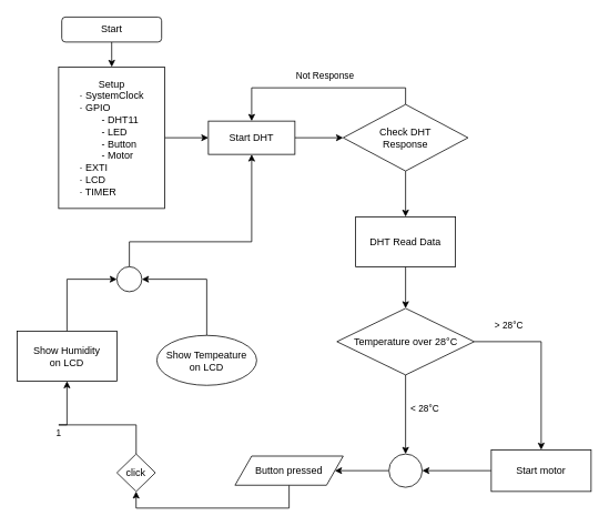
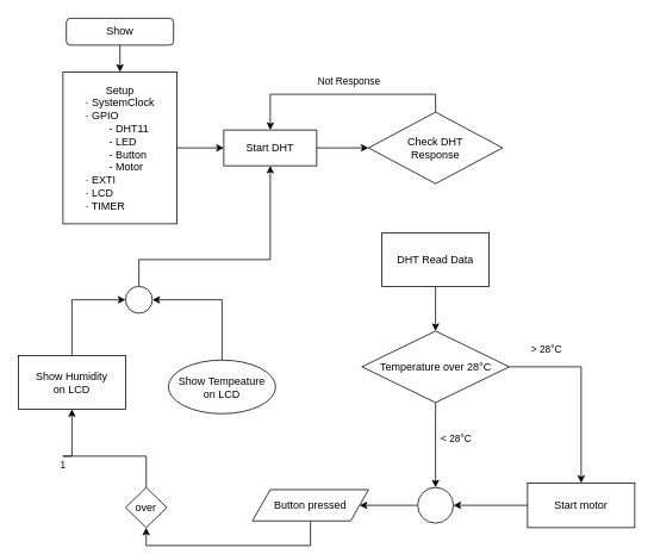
  <mxCell id="0" />
  <mxCell id="1" parent="0" />
  <mxCell id="2" value="" style="edgeStyle=orthogonalEdgeStyle;rounded=0;orthogonalLoop=1;jettySize=auto;html=1;exitX=0.5;exitY=1;exitDx=0;exitDy=0;" edge="1" parent="1" source="5" target="4"><mxGeometry relative="1" as="geometry"><mxPoint x="133.75" y="70" as="sourcePoint" /></mxGeometry></mxCell>
  <mxCell id="3" value="" style="edgeStyle=orthogonalEdgeStyle;rounded=0;orthogonalLoop=1;jettySize=auto;html=1;" edge="1" parent="1" source="4" target="7"><mxGeometry relative="1" as="geometry" /></mxCell>
  <mxCell id="4" value="Setup&lt;br&gt;&lt;div style=&quot;text-align: left;&quot;&gt;&lt;span style=&quot;background-color: initial;&quot;&gt;· SystemClock&lt;/span&gt;&lt;/div&gt;&lt;div style=&quot;text-align: left;&quot;&gt;&lt;span style=&quot;background-color: initial;&quot;&gt;· GPIO&lt;/span&gt;&lt;/div&gt;&lt;div style=&quot;text-align: left;&quot;&gt;&lt;span style=&quot;background-color: initial;&quot;&gt;&lt;span style=&quot;white-space: pre;&quot;&gt;&#09;&lt;/span&gt;- DHT11&lt;br&gt;&lt;/span&gt;&lt;/div&gt;&lt;div style=&quot;text-align: left;&quot;&gt;&lt;span style=&quot;background-color: initial;&quot;&gt;&lt;span style=&quot;white-space: pre;&quot;&gt;&#09;&lt;/span&gt;- LED&lt;br&gt;&lt;/span&gt;&lt;/div&gt;&lt;div style=&quot;text-align: left;&quot;&gt;&lt;span style=&quot;background-color: initial;&quot;&gt;&lt;span style=&quot;white-space: pre;&quot;&gt;&#09;&lt;/span&gt;- Button&lt;br&gt;&lt;/span&gt;&lt;/div&gt;&lt;div style=&quot;text-align: left;&quot;&gt;&lt;span style=&quot;background-color: initial;&quot;&gt;&lt;span style=&quot;white-space: pre;&quot;&gt;&#09;&lt;/span&gt;- Motor&lt;br&gt;&lt;/span&gt;&lt;/div&gt;&lt;div style=&quot;text-align: left;&quot;&gt;&lt;span style=&quot;background-color: initial;&quot;&gt;· EXTI&lt;/span&gt;&lt;/div&gt;&lt;div style=&quot;text-align: left;&quot;&gt;&lt;span style=&quot;background-color: initial;&quot;&gt;· LCD&lt;/span&gt;&lt;/div&gt;&lt;div style=&quot;text-align: left;&quot;&gt;&lt;span style=&quot;background-color: initial;&quot;&gt;· TIMER&lt;/span&gt;&lt;/div&gt;" style="rounded=0;whiteSpace=wrap;html=1;" vertex="1" parent="1"><mxGeometry x="70" y="80" width="127.5" height="170" as="geometry" /></mxCell>
- <mxCell id="5" value="Start" style="rounded=1;whiteSpace=wrap;html=1;" vertex="1" parent="1"><mxGeometry x="73.75" y="20" width="120" height="30" as="geometry" /></mxCell>
+ <mxCell id="5" value="Show" style="rounded=1;whiteSpace=wrap;html=1;" vertex="1" parent="1"><mxGeometry x="73.75" y="20" width="120" height="30" as="geometry" /></mxCell>
  <mxCell id="6" style="edgeStyle=orthogonalEdgeStyle;rounded=0;orthogonalLoop=1;jettySize=auto;html=1;exitX=1;exitY=0.5;exitDx=0;exitDy=0;entryX=0;entryY=0.5;entryDx=0;entryDy=0;" edge="1" parent="1" source="7" target="10"><mxGeometry relative="1" as="geometry" /></mxCell>
  <mxCell id="7" value="Start DHT" style="rounded=0;whiteSpace=wrap;html=1;" vertex="1" parent="1"><mxGeometry x="250" y="145" width="104" height="40" as="geometry" /></mxCell>
  <mxCell id="8" value="Not Response" style="edgeStyle=orthogonalEdgeStyle;rounded=0;orthogonalLoop=1;jettySize=auto;html=1;exitX=0.5;exitY=0;exitDx=0;exitDy=0;entryX=0.5;entryY=0;entryDx=0;entryDy=0;" edge="1" parent="1" source="10" target="7"><mxGeometry x="-0.045" y="-15" relative="1" as="geometry"><mxPoint as="offset" /></mxGeometry></mxCell>
- <mxCell id="9" value="" style="edgeStyle=orthogonalEdgeStyle;rounded=0;orthogonalLoop=1;jettySize=auto;html=1;" edge="1" parent="1" source="10" target="12"><mxGeometry relative="1" as="geometry" /></mxCell>
  <mxCell id="10" value="Check DHT&lt;br&gt;Response" style="rhombus;whiteSpace=wrap;html=1;" vertex="1" parent="1"><mxGeometry x="412" y="125" width="150" height="80" as="geometry" /></mxCell>
  <mxCell id="11" value="" style="edgeStyle=orthogonalEdgeStyle;rounded=0;orthogonalLoop=1;jettySize=auto;html=1;" edge="1" parent="1" source="12" target="15"><mxGeometry relative="1" as="geometry" /></mxCell>
  <mxCell id="12" value="DHT Read Data" style="rounded=0;whiteSpace=wrap;html=1;" vertex="1" parent="1"><mxGeometry x="427" y="260" width="120" height="60" as="geometry" /></mxCell>
  <mxCell id="13" value="&amp;lt; 28°C" style="edgeStyle=orthogonalEdgeStyle;rounded=0;orthogonalLoop=1;jettySize=auto;html=1;" edge="1" parent="1" source="15" target="17"><mxGeometry x="-0.158" y="23" relative="1" as="geometry"><mxPoint as="offset" /></mxGeometry></mxCell>
  <mxCell id="14" value="&amp;gt; 28°C" style="edgeStyle=orthogonalEdgeStyle;rounded=0;orthogonalLoop=1;jettySize=auto;html=1;entryX=0.5;entryY=0;entryDx=0;entryDy=0;" edge="1" parent="1" source="15" target="19"><mxGeometry x="-0.615" y="20" relative="1" as="geometry"><mxPoint as="offset" /></mxGeometry></mxCell>
  <mxCell id="15" value="Temperature over 28°C" style="rhombus;whiteSpace=wrap;html=1;" vertex="1" parent="1"><mxGeometry x="404.5" y="370" width="165" height="80" as="geometry" /></mxCell>
  <mxCell id="16" value="" style="edgeStyle=orthogonalEdgeStyle;rounded=0;orthogonalLoop=1;jettySize=auto;html=1;" edge="1" parent="1" source="17" target="21"><mxGeometry relative="1" as="geometry" /></mxCell>
  <mxCell id="17" value="" style="ellipse;whiteSpace=wrap;html=1;aspect=fixed;" vertex="1" parent="1"><mxGeometry x="467" y="545" width="40" height="40" as="geometry" /></mxCell>
  <mxCell id="18" style="edgeStyle=orthogonalEdgeStyle;rounded=0;orthogonalLoop=1;jettySize=auto;html=1;entryX=1;entryY=0.5;entryDx=0;entryDy=0;" edge="1" parent="1" source="19" target="17"><mxGeometry relative="1" as="geometry" /></mxCell>
  <mxCell id="19" value="Start motor" style="rounded=0;whiteSpace=wrap;html=1;" vertex="1" parent="1"><mxGeometry x="590" y="540" width="120" height="50" as="geometry" /></mxCell>
  <mxCell id="20" style="edgeStyle=orthogonalEdgeStyle;rounded=0;orthogonalLoop=1;jettySize=auto;html=1;exitX=0.5;exitY=1;exitDx=0;exitDy=0;entryX=0.5;entryY=1;entryDx=0;entryDy=0;" edge="1" parent="1" source="21" target="23"><mxGeometry relative="1" as="geometry" /></mxCell>
  <mxCell id="21" value="Button pressed" style="shape=parallelogram;perimeter=parallelogramPerimeter;whiteSpace=wrap;html=1;fixedSize=1;" vertex="1" parent="1"><mxGeometry x="282" y="547.5" width="130" height="35" as="geometry" /></mxCell>
  <mxCell id="22" value="1" style="edgeStyle=orthogonalEdgeStyle;rounded=0;orthogonalLoop=1;jettySize=auto;html=1;entryX=0.5;entryY=1;entryDx=0;entryDy=0;" edge="1" parent="1" source="23" target="27"><mxGeometry x="0.343" y="-10" relative="1" as="geometry"><Array as="points"><mxPoint x="70" y="510" /><mxPoint x="70" y="510" /></Array><mxPoint as="offset" /></mxGeometry></mxCell>
- <mxCell id="23" value="click" style="rhombus;whiteSpace=wrap;html=1;" vertex="1" parent="1"><mxGeometry x="140" y="545" width="46.25" height="45" as="geometry" /></mxCell>
+ <mxCell id="23" value="over" style="rhombus;whiteSpace=wrap;html=1;" vertex="1" parent="1"><mxGeometry x="140" y="545" width="46.25" height="45" as="geometry" /></mxCell>
  <mxCell id="24" style="edgeStyle=orthogonalEdgeStyle;rounded=0;orthogonalLoop=1;jettySize=auto;html=1;entryX=1;entryY=0.5;entryDx=0;entryDy=0;" edge="1" parent="1" source="25" target="29"><mxGeometry relative="1" as="geometry"><Array as="points"><mxPoint x="248" y="335" /></Array></mxGeometry></mxCell>
  <mxCell id="25" value="Show Tempeature&lt;br style=&quot;border-color: var(--border-color);&quot;&gt;on LCD" style="ellipse;whiteSpace=wrap;html=1;" vertex="1" parent="1"><mxGeometry x="188" y="402.5" width="120" height="60" as="geometry" /></mxCell>
  <mxCell id="26" style="edgeStyle=orthogonalEdgeStyle;rounded=0;orthogonalLoop=1;jettySize=auto;html=1;exitX=0.5;exitY=0;exitDx=0;exitDy=0;entryX=0;entryY=0.5;entryDx=0;entryDy=0;" edge="1" parent="1" source="27" target="29"><mxGeometry relative="1" as="geometry" /></mxCell>
  <mxCell id="27" value="Show Humidity&lt;br&gt;on LCD" style="rounded=0;whiteSpace=wrap;html=1;" vertex="1" parent="1"><mxGeometry x="20" y="397.5" width="120" height="60" as="geometry" /></mxCell>
  <mxCell id="28" style="edgeStyle=orthogonalEdgeStyle;rounded=0;orthogonalLoop=1;jettySize=auto;html=1;entryX=0.5;entryY=1;entryDx=0;entryDy=0;" edge="1" parent="1" source="29" target="7"><mxGeometry relative="1" as="geometry"><Array as="points"><mxPoint x="155" y="290" /><mxPoint x="302" y="290" /></Array></mxGeometry></mxCell>
  <mxCell id="29" value="" style="ellipse;whiteSpace=wrap;html=1;aspect=fixed;" vertex="1" parent="1"><mxGeometry x="140" y="320" width="30" height="30" as="geometry" /></mxCell>
